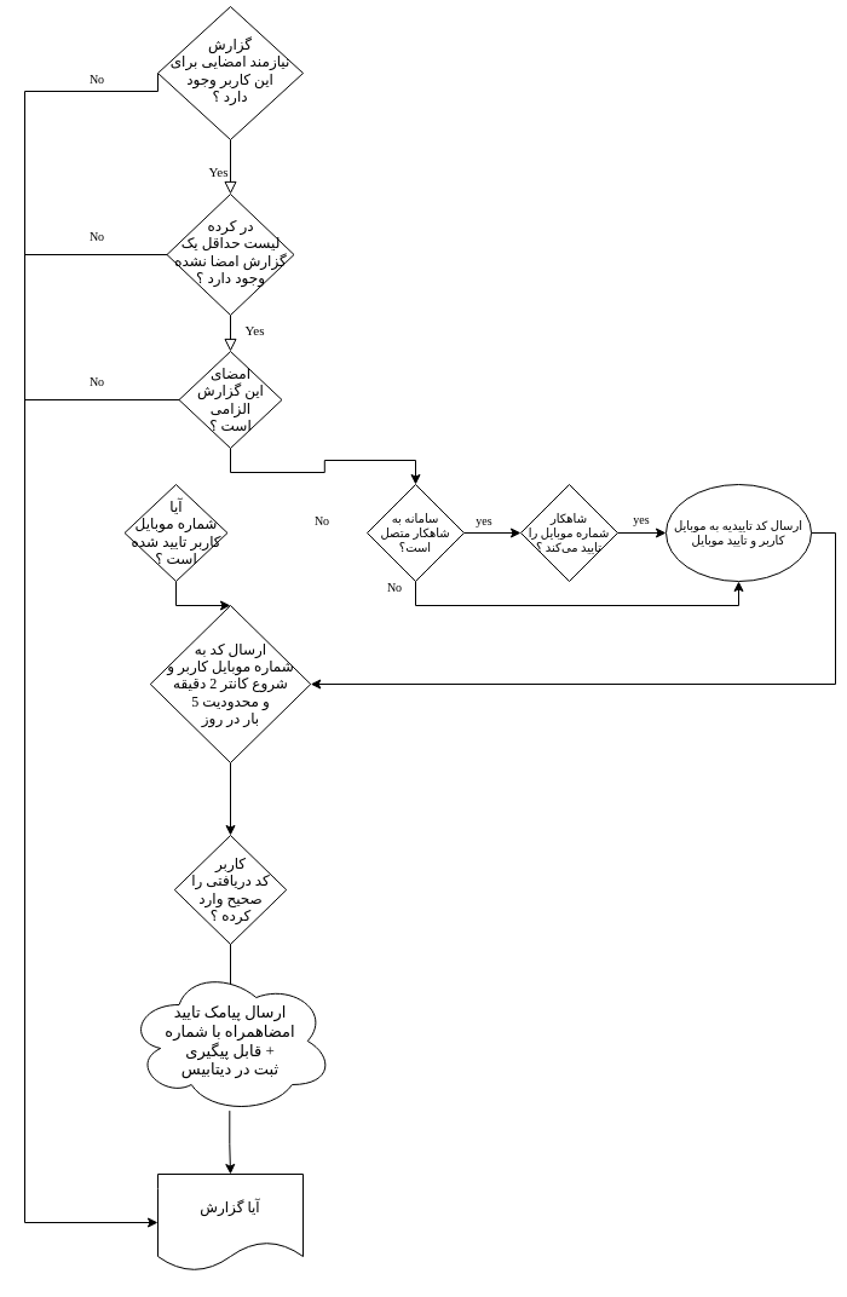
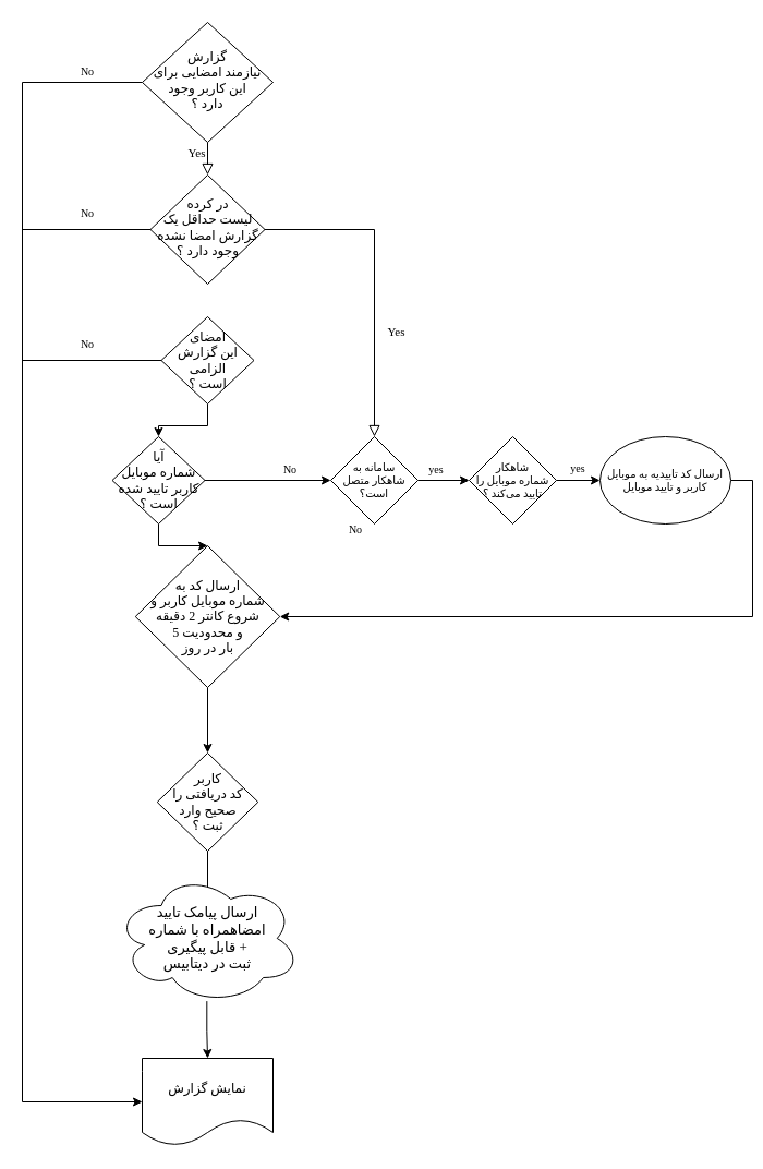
  <mxCell id="0" />
  <mxCell id="1" parent="0" />
  <mxCell id="2" value="Yes" style="rounded=0;html=1;jettySize=auto;orthogonalLoop=1;fontSize=11;endArrow=block;endFill=0;endSize=8;strokeWidth=1;shadow=0;labelBackgroundColor=none;edgeStyle=orthogonalEdgeStyle;fontFamily=Vazir;" parent="1" source="4" target="6" edge="1"><mxGeometry x="0.2" y="-10" relative="1" as="geometry"><mxPoint as="offset" /></mxGeometry></mxCell>
  <mxCell id="3" style="edgeStyle=orthogonalEdgeStyle;rounded=0;orthogonalLoop=1;jettySize=auto;html=1;exitX=0;exitY=0.5;exitDx=0;exitDy=0;entryX=0;entryY=0.5;entryDx=0;entryDy=0;fontFamily=Vazir;fontSize=10;" edge="1" parent="1" source="4" target="16"><mxGeometry relative="1" as="geometry"><Array as="points"><mxPoint x="20" y="75" /><mxPoint x="20" y="1010" /></Array></mxGeometry></mxCell>
- <mxCell id="4" value="&lt;div style=&quot;font-size: 12px;&quot;&gt;گزارش&lt;br&gt;نیازمند امضایی برای&lt;br&gt; این کاربر وجود &lt;br style=&quot;font-size: 12px;&quot;&gt;&lt;/div&gt;&lt;div style=&quot;font-size: 12px;&quot;&gt;دارد ؟&lt;br style=&quot;font-size: 12px;&quot;&gt;&lt;/div&gt;" style="rhombus;whiteSpace=wrap;html=1;shadow=0;fontFamily=Vazir;fontSize=12;align=center;strokeWidth=1;spacing=6;spacingTop=-4;verticalAlign=middle;" parent="1" vertex="1"><mxGeometry x="130" y="5" width="120" height="110" as="geometry" /></mxCell>
- <mxCell id="5" value="Yes" style="rounded=0;html=1;jettySize=auto;orthogonalLoop=1;fontSize=11;endArrow=block;endFill=0;endSize=8;strokeWidth=1;shadow=0;labelBackgroundColor=none;edgeStyle=orthogonalEdgeStyle;fontFamily=Vazir;entryX=0.5;entryY=0;entryDx=0;entryDy=0;" parent="1" source="6" target="8" edge="1"><mxGeometry x="0.333" y="20" relative="1" as="geometry"><mxPoint as="offset" /><mxPoint x="190" y="350" as="targetPoint" /></mxGeometry></mxCell>
+ <mxCell id="4" value="&lt;div style=&quot;font-size: 12px;&quot;&gt;گزارش&lt;br&gt;نیازمند امضایی برای&lt;br&gt; این کاربر وجود &lt;br style=&quot;font-size: 12px;&quot;&gt;&lt;/div&gt;&lt;div style=&quot;font-size: 12px;&quot;&gt;دارد ؟&lt;br style=&quot;font-size: 12px;&quot;&gt;&lt;/div&gt;" style="rhombus;whiteSpace=wrap;html=1;shadow=0;fontFamily=Vazir;fontSize=12;align=center;strokeWidth=1;spacing=6;spacingTop=-4;verticalAlign=middle;" parent="1" vertex="1"><mxGeometry x="130" y="20" width="120" height="110" as="geometry" /></mxCell>
+ <mxCell id="5" value="Yes" style="rounded=0;html=1;jettySize=auto;orthogonalLoop=1;fontSize=11;endArrow=block;endFill=0;endSize=8;strokeWidth=1;shadow=0;labelBackgroundColor=none;edgeStyle=orthogonalEdgeStyle;fontFamily=Vazir;" parent="1" source="6" target="27" edge="1"><mxGeometry x="0.333" y="20" relative="1" as="geometry"><mxPoint as="offset" /><mxPoint x="190" y="350" as="targetPoint" /></mxGeometry></mxCell>
  <mxCell id="6" value="در کرده &lt;br&gt;لیست حداقل یک گزارش امضا نشده وجود دارد ؟" style="rhombus;whiteSpace=wrap;html=1;shadow=0;fontFamily=Vazir;fontSize=12;align=center;strokeWidth=1;spacing=6;spacingTop=-4;" parent="1" vertex="1"><mxGeometry x="137.5" y="160" width="105" height="100" as="geometry" /></mxCell>
- <mxCell id="7" style="edgeStyle=orthogonalEdgeStyle;rounded=0;orthogonalLoop=1;jettySize=auto;html=1;exitX=0.5;exitY=1;exitDx=0;exitDy=0;fontFamily=Vazir;fontSize=12;" edge="1" parent="1" source="8" target="27"><mxGeometry relative="1" as="geometry" /></mxCell>
+ <mxCell id="7" style="edgeStyle=orthogonalEdgeStyle;rounded=0;orthogonalLoop=1;jettySize=auto;html=1;exitX=0.5;exitY=1;exitDx=0;exitDy=0;entryX=0.5;entryY=0;entryDx=0;entryDy=0;fontFamily=Vazir;fontSize=12;" edge="1" parent="1" source="8" target="11"><mxGeometry relative="1" as="geometry" /></mxCell>
  <mxCell id="8" value="امضای&lt;br&gt; این گزارش&lt;br&gt; الزامی&lt;br&gt; است ؟" style="rhombus;whiteSpace=wrap;html=1;fontSize=12;fontFamily=Vazir;" vertex="1" parent="1"><mxGeometry x="147.5" y="290" width="85" height="80" as="geometry" /></mxCell>
  <mxCell id="9" style="edgeStyle=orthogonalEdgeStyle;rounded=0;orthogonalLoop=1;jettySize=auto;html=1;exitX=0.5;exitY=1;exitDx=0;exitDy=0;entryX=0.5;entryY=0;entryDx=0;entryDy=0;fontFamily=Vazir;fontSize=12;" edge="1" parent="1" source="11" target="13"><mxGeometry relative="1" as="geometry" /></mxCell>
+ <mxCell id="10" style="edgeStyle=orthogonalEdgeStyle;rounded=0;orthogonalLoop=1;jettySize=auto;html=1;exitX=1;exitY=0.5;exitDx=0;exitDy=0;entryX=0;entryY=0.5;entryDx=0;entryDy=0;fontFamily=Vazir;fontSize=10;" edge="1" parent="1" source="11" target="27"><mxGeometry relative="1" as="geometry" /></mxCell>
  <mxCell id="11" value="آیا &lt;br&gt;شماره موبایل &lt;br&gt;کاربر تایید شده &lt;br&gt;است ؟" style="rhombus;whiteSpace=wrap;html=1;fontSize=12;fontFamily=Vazir;labelBorderColor=none;" vertex="1" parent="1"><mxGeometry x="102.5" y="400" width="85" height="80" as="geometry" /></mxCell>
  <mxCell id="12" style="edgeStyle=orthogonalEdgeStyle;rounded=0;orthogonalLoop=1;jettySize=auto;html=1;exitX=0.5;exitY=1;exitDx=0;exitDy=0;entryX=0.5;entryY=0;entryDx=0;entryDy=0;fontFamily=Vazir;fontSize=12;" edge="1" parent="1" source="13" target="15"><mxGeometry relative="1" as="geometry"><mxPoint x="190" y="650" as="targetPoint" /></mxGeometry></mxCell>
  <mxCell id="13" value="ارسال کد به &lt;br&gt;شماره موبایل کاربر و &lt;br&gt;شروع کانتر 2 دقیقه&lt;br&gt;و محدودیت 5 &lt;br&gt;بار در روز" style="rhombus;whiteSpace=wrap;html=1;fontSize=12;fontFamily=Vazir;" vertex="1" parent="1"><mxGeometry x="123.75" y="500" width="132.5" height="130" as="geometry" /></mxCell>
  <mxCell id="14" style="edgeStyle=orthogonalEdgeStyle;rounded=0;orthogonalLoop=1;jettySize=auto;html=1;exitX=0.5;exitY=1;exitDx=0;exitDy=0;fontFamily=Vazir;fontSize=12;entryX=0.5;entryY=0.25;entryDx=0;entryDy=0;entryPerimeter=0;" edge="1" parent="1" source="15" target="18"><mxGeometry relative="1" as="geometry"><mxPoint x="300" y="850" as="targetPoint" /></mxGeometry></mxCell>
- <mxCell id="15" value="کاربر &lt;br&gt;کد دریافتی را صحیح وارد&lt;br&gt; کرده ؟" style="rhombus;whiteSpace=wrap;html=1;fontSize=12;fontFamily=Vazir;" vertex="1" parent="1"><mxGeometry x="143.75" y="690" width="92.5" height="90" as="geometry" /></mxCell>
- <mxCell id="16" value="آیا گزارش" style="shape=document;whiteSpace=wrap;html=1;boundedLbl=1;labelBorderColor=none;fontFamily=Vazir;fontSize=12;" vertex="1" parent="1"><mxGeometry x="130" y="970" width="120" height="80" as="geometry" /></mxCell>
+ <mxCell id="15" value="کاربر &lt;br&gt;کد دریافتی را صحیح وارد&lt;br&gt; ثبت ؟" style="rhombus;whiteSpace=wrap;html=1;fontSize=12;fontFamily=Vazir;" vertex="1" parent="1"><mxGeometry x="143.75" y="690" width="92.5" height="90" as="geometry" /></mxCell>
+ <mxCell id="16" value="نمایش گزارش" style="shape=document;whiteSpace=wrap;html=1;boundedLbl=1;labelBorderColor=none;fontFamily=Vazir;fontSize=12;" vertex="1" parent="1"><mxGeometry x="130" y="970" width="120" height="80" as="geometry" /></mxCell>
  <mxCell id="17" style="edgeStyle=orthogonalEdgeStyle;rounded=0;orthogonalLoop=1;jettySize=auto;html=1;exitX=0.496;exitY=0.98;exitDx=0;exitDy=0;exitPerimeter=0;entryX=0.5;entryY=0;entryDx=0;entryDy=0;fontFamily=Vazir;fontSize=10;" edge="1" parent="1" source="18" target="16"><mxGeometry relative="1" as="geometry" /></mxCell>
  <mxCell id="18" value="&lt;font style=&quot;font-size: 13px;&quot;&gt;ارسال پیامک تایید &lt;br style=&quot;font-size: 13px;&quot;&gt;امضاهمراه با شماره &lt;br style=&quot;font-size: 13px;&quot;&gt;قابل پیگیری +&lt;br&gt; ثبت در دیتابیس&lt;br style=&quot;font-size: 13px;&quot;&gt;&lt;/font&gt;" style="ellipse;shape=cloud;whiteSpace=wrap;html=1;labelBorderColor=none;fontFamily=Vazir;fontSize=13;" vertex="1" parent="1"><mxGeometry x="105" y="800" width="170" height="120" as="geometry" /></mxCell>
  <mxCell id="19" value="No" style="text;html=1;strokeColor=none;fillColor=none;align=center;verticalAlign=middle;whiteSpace=wrap;rounded=0;labelBorderColor=none;fontFamily=Vazir;fontSize=10;" vertex="1" parent="1"><mxGeometry x="50" y="50" width="60" height="30" as="geometry" /></mxCell>
  <mxCell id="20" value="No" style="text;html=1;strokeColor=none;fillColor=none;align=center;verticalAlign=middle;whiteSpace=wrap;rounded=0;labelBorderColor=none;fontFamily=Vazir;fontSize=10;" vertex="1" parent="1"><mxGeometry x="50" y="180" width="60" height="30" as="geometry" /></mxCell>
  <mxCell id="21" value="" style="endArrow=none;html=1;rounded=0;fontFamily=Vazir;fontSize=10;entryX=0;entryY=0.5;entryDx=0;entryDy=0;" edge="1" parent="1" target="6"><mxGeometry width="50" height="50" relative="1" as="geometry"><mxPoint x="20" y="210" as="sourcePoint" /><mxPoint x="100" y="170" as="targetPoint" /></mxGeometry></mxCell>
  <mxCell id="22" value="" style="endArrow=none;html=1;rounded=0;fontFamily=Vazir;fontSize=10;entryX=0;entryY=0.5;entryDx=0;entryDy=0;" edge="1" parent="1" target="8"><mxGeometry width="50" height="50" relative="1" as="geometry"><mxPoint x="20" y="330" as="sourcePoint" /><mxPoint x="110" y="300" as="targetPoint" /></mxGeometry></mxCell>
  <mxCell id="23" value="No" style="text;html=1;strokeColor=none;fillColor=none;align=center;verticalAlign=middle;whiteSpace=wrap;rounded=0;labelBorderColor=none;fontFamily=Vazir;fontSize=10;" vertex="1" parent="1"><mxGeometry x="50" y="300" width="60" height="30" as="geometry" /></mxCell>
  <mxCell id="24" value="No" style="text;html=1;strokeColor=none;fillColor=none;align=center;verticalAlign=middle;whiteSpace=wrap;rounded=0;labelBorderColor=none;fontFamily=Vazir;fontSize=10;" vertex="1" parent="1"><mxGeometry x="236.25" y="415" width="60" height="30" as="geometry" /></mxCell>
  <mxCell id="25" style="edgeStyle=orthogonalEdgeStyle;rounded=0;orthogonalLoop=1;jettySize=auto;html=1;exitX=1;exitY=0.5;exitDx=0;exitDy=0;entryX=0;entryY=0.5;entryDx=0;entryDy=0;fontFamily=Vazir;fontSize=10;" edge="1" parent="1" source="27" target="29"><mxGeometry relative="1" as="geometry" /></mxCell>
- <mxCell id="26" style="edgeStyle=orthogonalEdgeStyle;rounded=0;orthogonalLoop=1;jettySize=auto;html=1;exitX=0.5;exitY=1;exitDx=0;exitDy=0;entryX=0.5;entryY=1;entryDx=0;entryDy=0;fontFamily=Vazir;fontSize=10;" edge="1" parent="1" source="27" target="32"><mxGeometry relative="1" as="geometry" /></mxCell>
  <mxCell id="27" value="سامانه به&lt;br&gt;شاهکار متصل است؟" style="rhombus;whiteSpace=wrap;html=1;labelBorderColor=none;fontFamily=Vazir;fontSize=10;" vertex="1" parent="1"><mxGeometry x="303" y="400" width="80" height="80" as="geometry" /></mxCell>
  <mxCell id="28" style="edgeStyle=orthogonalEdgeStyle;rounded=0;orthogonalLoop=1;jettySize=auto;html=1;exitX=1;exitY=0.5;exitDx=0;exitDy=0;entryX=0;entryY=0.5;entryDx=0;entryDy=0;fontFamily=Vazir;fontSize=10;" edge="1" parent="1" source="29" target="32"><mxGeometry relative="1" as="geometry" /></mxCell>
  <mxCell id="29" value="شاهکار &lt;br&gt;شماره موبایل را تایید می‌کند ؟" style="rhombus;whiteSpace=wrap;html=1;labelBorderColor=none;fontFamily=Vazir;fontSize=10;" vertex="1" parent="1"><mxGeometry x="430" y="400" width="80" height="80" as="geometry" /></mxCell>
  <mxCell id="30" value="yes" style="text;html=1;strokeColor=none;fillColor=none;align=center;verticalAlign=middle;whiteSpace=wrap;rounded=0;labelBorderColor=none;fontFamily=Vazir;fontSize=10;" vertex="1" parent="1"><mxGeometry x="370" y="415" width="60" height="30" as="geometry" /></mxCell>
  <mxCell id="31" style="edgeStyle=orthogonalEdgeStyle;rounded=0;orthogonalLoop=1;jettySize=auto;html=1;exitX=1;exitY=0.5;exitDx=0;exitDy=0;entryX=1;entryY=0.5;entryDx=0;entryDy=0;fontFamily=Vazir;fontSize=10;" edge="1" parent="1" source="32" target="13"><mxGeometry relative="1" as="geometry" /></mxCell>
  <mxCell id="32" value="ارسال کد تاییدیه به موبایل کاربر و تایید موبایل" style="ellipse;whiteSpace=wrap;html=1;labelBorderColor=none;fontFamily=Vazir;fontSize=10;" vertex="1" parent="1"><mxGeometry x="550" y="400" width="120" height="80" as="geometry" /></mxCell>
  <mxCell id="33" value="yes" style="text;html=1;strokeColor=none;fillColor=none;align=center;verticalAlign=middle;whiteSpace=wrap;rounded=0;labelBorderColor=none;fontFamily=Vazir;fontSize=10;" vertex="1" parent="1"><mxGeometry x="500" y="413" width="60" height="31" as="geometry" /></mxCell>
  <mxCell id="34" value="No" style="text;html=1;strokeColor=none;fillColor=none;align=center;verticalAlign=middle;whiteSpace=wrap;rounded=0;labelBorderColor=none;fontFamily=Vazir;fontSize=10;" vertex="1" parent="1"><mxGeometry x="296.25" y="470" width="60" height="30" as="geometry" /></mxCell>
